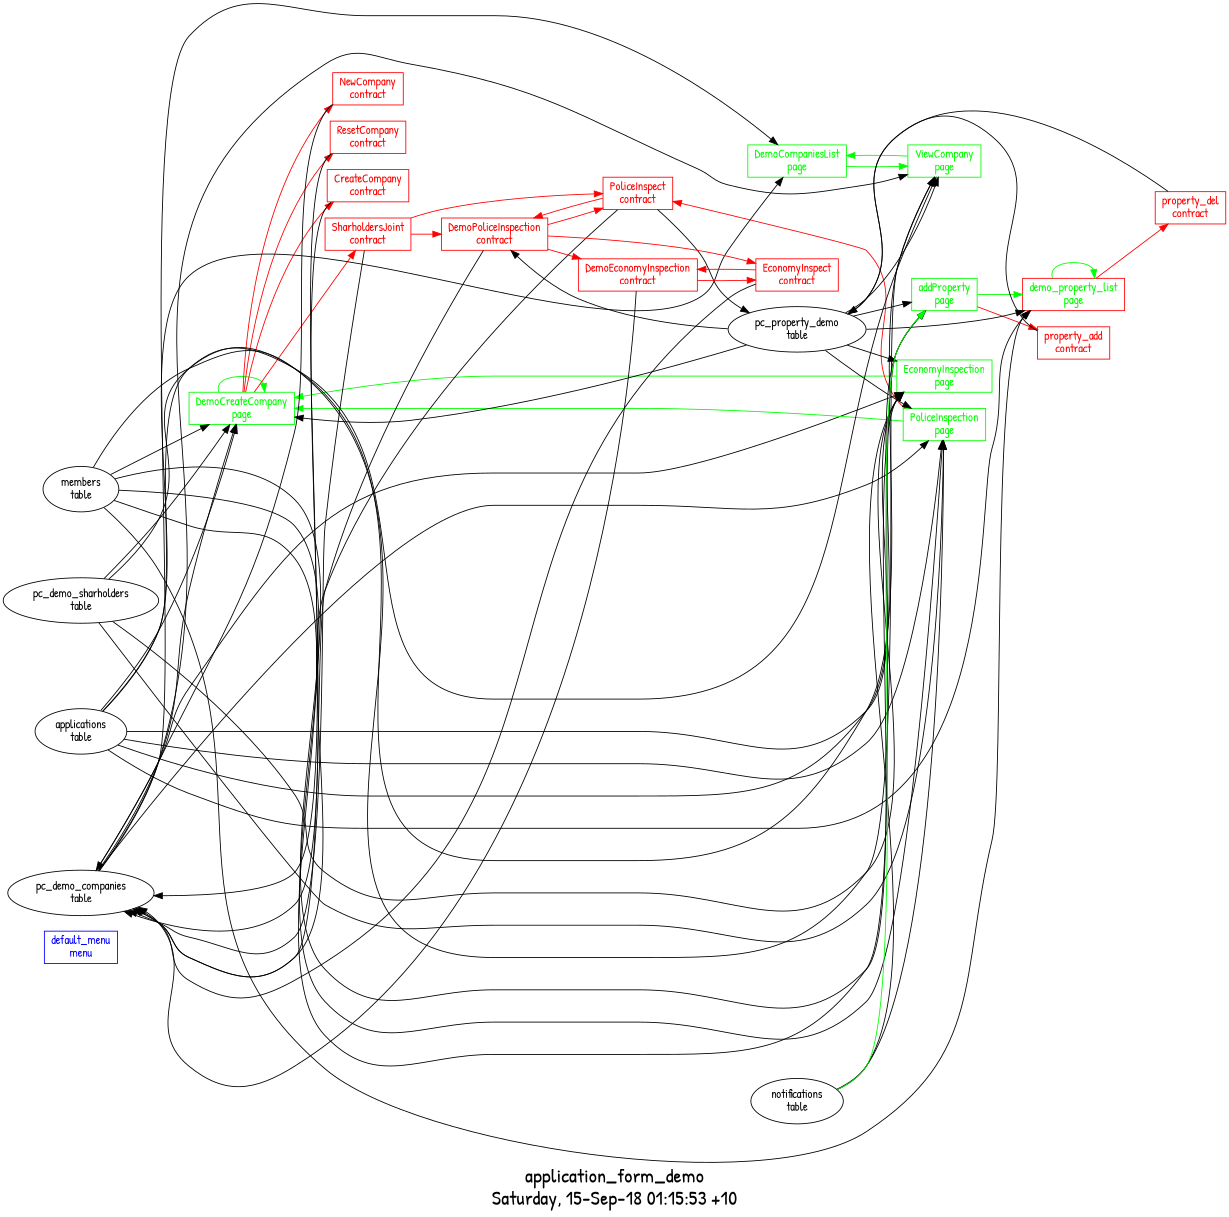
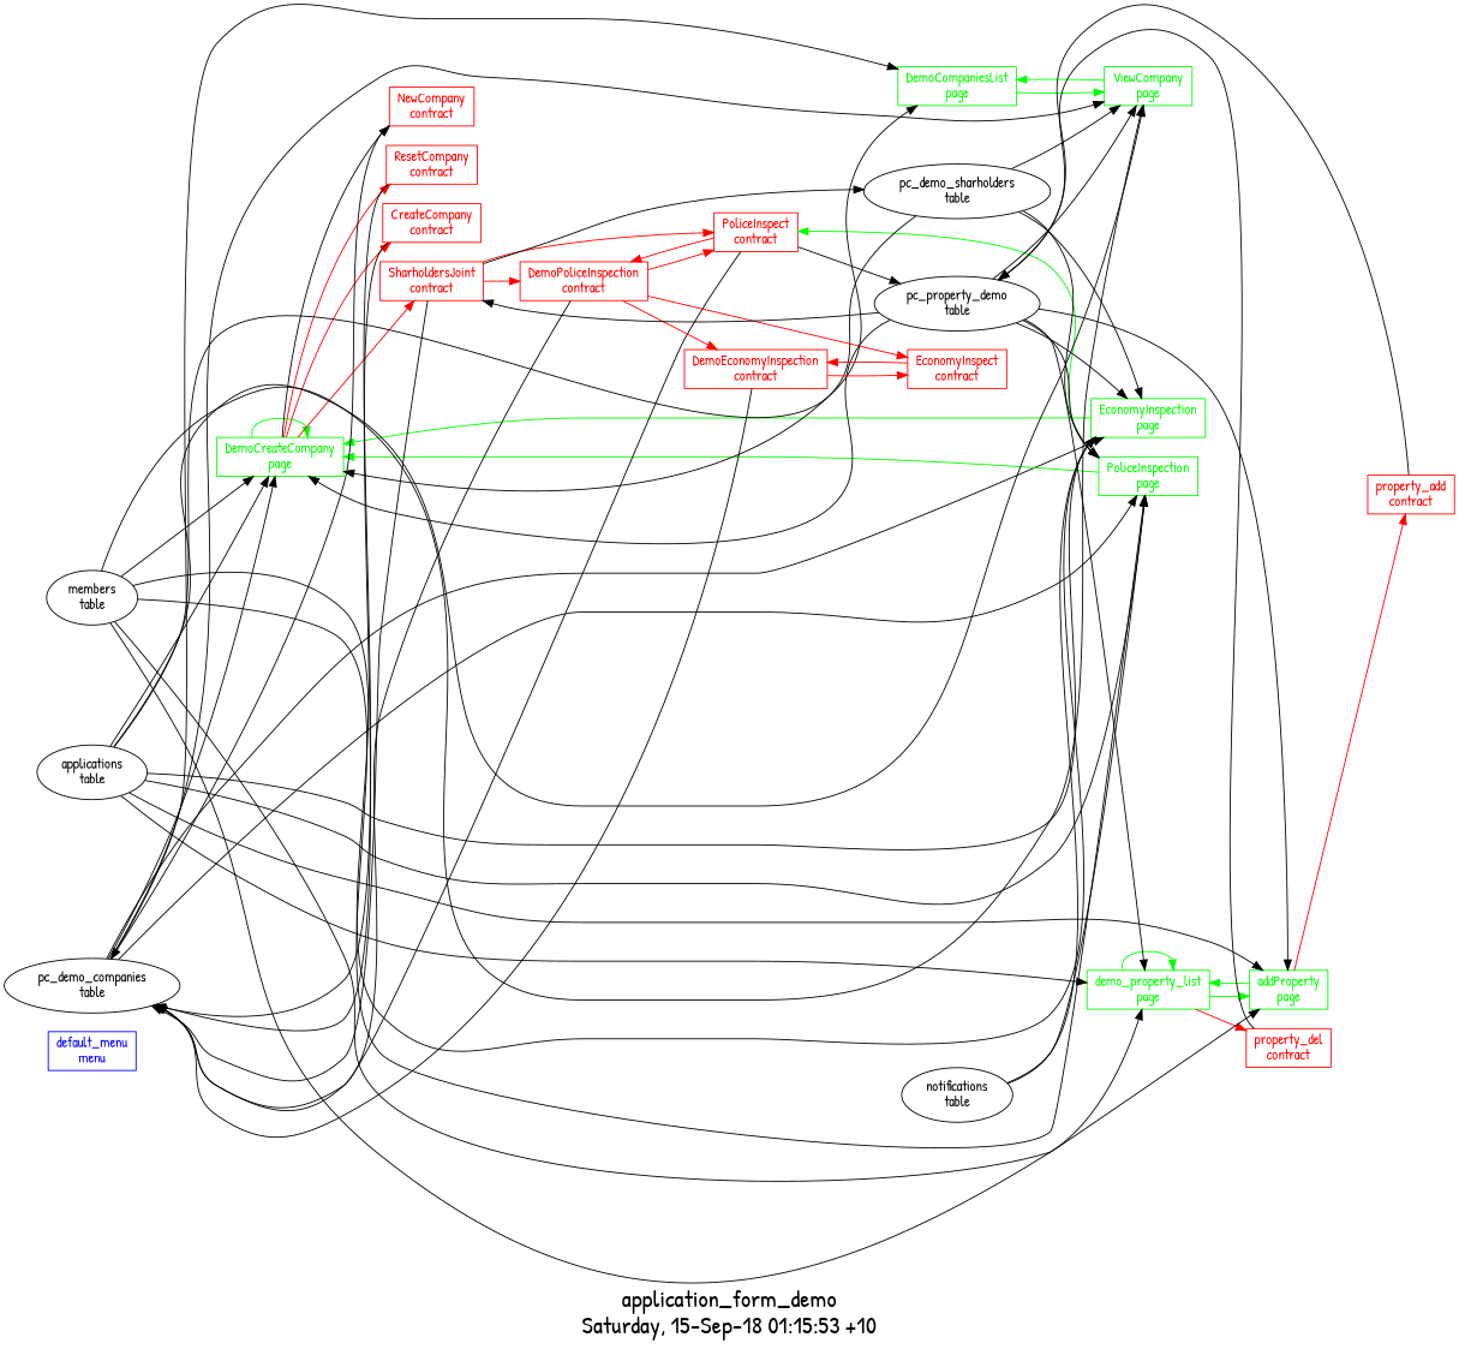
  digraph {
    fontname="Patrick Hand"
    fontsize=24
    label="application_form_demo\nSaturday, 15-Sep-18 01:15:53 +10"
    nojustify=true
    ordering=out
    rankdir=LR
    node [color=red fontcolor=red fontname="Patrick Hand" group=contracts shape=record]
    edge [fontname="Patrick Hand"]
    "default_menu\nmenu" [color=blue fontcolor=blue group=menus]
    "pc_demo_companies\ntable" [group=tables color="" fontcolor="" shape=""]
    "DemoCompaniesList\npage" [color=green fontcolor=green group=pages]
    "ViewCompany\npage" [color=green fontcolor=green group=pages]
    "DemoCreateCompany\npage" [color=green fontcolor=green group=pages]
    "EconomyInspection\npage" [color=green fontcolor=green group=pages]
    "PoliceInspection\npage" [color=green fontcolor=green group=pages]
    "NewCompany\ncontract"
    "ResetCompany\ncontract"
    "CreateCompany\ncontract"
    "SharholdersJoint\ncontract"
    "PoliceInspect\ncontract"
    "applications\ntable" [color="" fontcolor="" group="" shape=""]
    "addProperty\npage" [color=green fontcolor=green group=pages]
-   "demo_property_list\npage" [fontcolor=green group=pages]
+   "demo_property_list\npage" [color=green fontcolor=green group=pages]
    "property_add\ncontract"
    "property_del\ncontract"
    "pc_demo_sharholders\ntable" [group=tables color="" fontcolor="" shape=""]
    "DemoPoliceInspection\ncontract"
    "pc_property_demo\ntable" [group=tables color="" fontcolor="" shape=""]
    "EconomyInspect\ncontract"
    "DemoEconomyInspection\ncontract"
    "members\ntable" [color="" fontcolor="" group="" shape=""]
    "notifications\ntable" [color="" fontcolor="" group="" shape=""]
    "pc_demo_companies\ntable" -> "DemoCompaniesList\npage"
    "pc_demo_companies\ntable" -> "ViewCompany\npage"
    "pc_demo_companies\ntable" -> "DemoCreateCompany\npage"
    "pc_demo_companies\ntable" -> "EconomyInspection\npage"
    "pc_demo_companies\ntable" -> "PoliceInspection\npage"
    "DemoCompaniesList\npage" -> "ViewCompany\npage" [color=green]
    "ViewCompany\npage" -> "DemoCompaniesList\npage" [color=green]
    "DemoCreateCompany\npage" -> "DemoCreateCompany\npage" [color=green]
-   "DemoCreateCompany\npage" -> "NewCompany\ncontract" [color=red]
+   "DemoCreateCompany\npage" -> "NewCompany\ncontract" [color=black]
    "DemoCreateCompany\npage" -> "ResetCompany\ncontract" [color=red]
    "DemoCreateCompany\npage" -> "CreateCompany\ncontract" [color=red]
    "DemoCreateCompany\npage" -> "SharholdersJoint\ncontract" [color=red]
    "EconomyInspection\npage" -> "DemoCreateCompany\npage" [color=green]
    "PoliceInspection\npage" -> "DemoCreateCompany\npage" [color=green]
-   "PoliceInspection\npage" -> "PoliceInspect\ncontract" [color=red]
+   "PoliceInspection\npage" -> "PoliceInspect\ncontract" [color=green]
    "NewCompany\ncontract" -> "pc_demo_companies\ntable"
    "ResetCompany\ncontract" -> "pc_demo_companies\ntable"
    "CreateCompany\ncontract" -> "pc_demo_companies\ntable"
    "SharholdersJoint\ncontract" -> "pc_demo_companies\ntable"
    "SharholdersJoint\ncontract" -> "PoliceInspect\ncontract" [color=red]
+   "SharholdersJoint\ncontract" -> "pc_demo_sharholders\ntable"
    "SharholdersJoint\ncontract" -> "DemoPoliceInspection\ncontract" [color=red]
    "PoliceInspect\ncontract" -> "pc_demo_companies\ntable"
    "PoliceInspect\ncontract" -> "DemoPoliceInspection\ncontract" [color=red]
    "PoliceInspect\ncontract" -> "pc_property_demo\ntable"
    "applications\ntable" -> "DemoCompaniesList\npage"
    "applications\ntable" -> "ViewCompany\npage"
    "applications\ntable" -> "DemoCreateCompany\npage"
    "applications\ntable" -> "EconomyInspection\npage"
    "applications\ntable" -> "PoliceInspection\npage"
    "applications\ntable" -> "addProperty\npage"
    "applications\ntable" -> "demo_property_list\npage"
    "addProperty\npage" -> "demo_property_list\npage" [color=green]
    "addProperty\npage" -> "property_add\ncontract" [color=red]
-   "notifications\ntable" -> "addProperty\npage" [color=green]
+   "demo_property_list\npage" -> "addProperty\npage" [color=green]
    "demo_property_list\npage" -> "demo_property_list\npage" [color=green]
    "demo_property_list\npage" -> "property_del\ncontract" [color=red]
    "property_add\ncontract" -> "pc_property_demo\ntable"
    "property_del\ncontract" -> "pc_property_demo\ntable"
    "pc_demo_sharholders\ntable" -> "ViewCompany\npage"
    "pc_demo_sharholders\ntable" -> "DemoCreateCompany\npage"
    "pc_demo_sharholders\ntable" -> "EconomyInspection\npage"
    "pc_demo_sharholders\ntable" -> "PoliceInspection\npage"
    "DemoPoliceInspection\ncontract" -> "pc_demo_companies\ntable"
    "DemoPoliceInspection\ncontract" -> "PoliceInspect\ncontract" [color=red]
    "DemoPoliceInspection\ncontract" -> "EconomyInspect\ncontract" [color=red]
    "DemoPoliceInspection\ncontract" -> "DemoEconomyInspection\ncontract" [color=red]
    "pc_property_demo\ntable" -> "ViewCompany\npage"
    "pc_property_demo\ntable" -> "DemoCreateCompany\npage"
    "pc_property_demo\ntable" -> "EconomyInspection\npage"
    "pc_property_demo\ntable" -> "PoliceInspection\npage"
    "pc_property_demo\ntable" -> "addProperty\npage"
    "pc_property_demo\ntable" -> "demo_property_list\npage"
-   "pc_property_demo\ntable" -> "DemoPoliceInspection\ncontract"
-   "EconomyInspect\ncontract" -> "pc_demo_companies\ntable"
+   "pc_property_demo\ntable" -> "SharholdersJoint\ncontract"
    "EconomyInspect\ncontract" -> "DemoEconomyInspection\ncontract" [color=red]
    "DemoEconomyInspection\ncontract" -> "pc_demo_companies\ntable"
    "DemoEconomyInspection\ncontract" -> "EconomyInspect\ncontract" [color=red]
    "members\ntable" -> "ViewCompany\npage"
    "members\ntable" -> "DemoCreateCompany\npage"
    "members\ntable" -> "EconomyInspection\npage"
    "members\ntable" -> "PoliceInspection\npage"
    "members\ntable" -> "addProperty\npage"
    "members\ntable" -> "demo_property_list\npage"
    "notifications\ntable" -> "EconomyInspection\npage"
    "notifications\ntable" -> "PoliceInspection\npage"
  }
